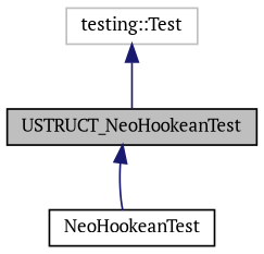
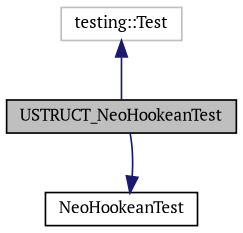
  digraph {
    fontname="PT Serif"
    node [color=black fillcolor=white fontname="PT Serif" fontsize=10 shape=record style=filled]
    edge [color=midnightblue dir=back fontname="PT Serif" fontsize=10 labelfontname=Helvetica labelfontsize=10 style=solid]
    n1 [fillcolor=grey75 fontcolor=black height=0.2 label=USTRUCT_NeoHookeanTest width=0.4]
    n2 [height=0.2 label=NeoHookeanTest width=0.4]
    n3 [color=grey75 height=0.2 label="testing::Test" width=0.4]
-   n1 -> n2
+   n2 -> n1
    n3 -> n1
  }
